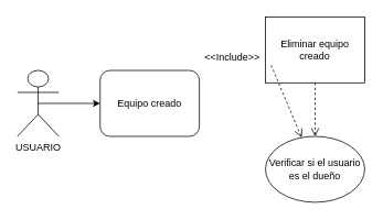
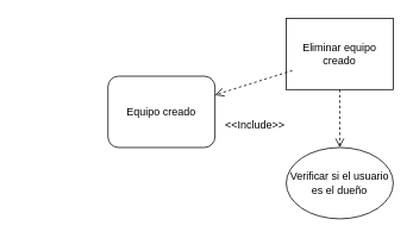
  <mxCell id="0" />
  <mxCell id="1" parent="0" />
- <mxCell id="2" value="USUARIO" style="shape=umlActor;verticalLabelPosition=bottom;verticalAlign=top;html=1;outlineConnect=0;" vertex="1" parent="1"><mxGeometry x="20" y="85" width="50" height="80" as="geometry" /></mxCell>
  <mxCell id="3" value="Equipo creado" style="whiteSpace=wrap;html=1;rounded=1;" vertex="1" parent="1"><mxGeometry x="120" y="85" width="120" height="80" as="geometry" /></mxCell>
- <mxCell id="4" value="" style="endArrow=classic;html=1;rounded=0;exitX=0.5;exitY=0.5;exitDx=0;exitDy=0;exitPerimeter=0;entryX=0;entryY=0.5;entryDx=0;entryDy=0;" edge="1" parent="1" source="2" target="3"><mxGeometry width="50" height="50" relative="1" as="geometry"><mxPoint x="80" y="165" as="sourcePoint" /><mxPoint x="130" y="115" as="targetPoint" /></mxGeometry></mxCell>
  <mxCell id="5" value="Eliminar equipo creado" style="whiteSpace=wrap;html=1;rounded=0;" vertex="1" parent="1"><mxGeometry x="320" y="20" width="120" height="80" as="geometry" /></mxCell>
- <mxCell id="6" value="&amp;lt;&amp;lt;Include&amp;gt;&amp;gt;" style="text;html=1;align=center;verticalAlign=middle;whiteSpace=wrap;rounded=0;" vertex="1" parent="1"><mxGeometry x="250" y="55" width="60" height="30" as="geometry" /></mxCell>
- <mxCell id="7" value="" style="html=1;verticalAlign=bottom;endArrow=open;dashed=1;endSize=8;curved=0;rounded=0;exitX=0.057;exitY=0.733;exitDx=0;exitDy=0;exitPerimeter=0;" edge="1" parent="1" source="5" target="9"><mxGeometry relative="1" as="geometry"><mxPoint x="370" y="124.5" as="sourcePoint" /><mxPoint x="290" y="124.5" as="targetPoint" /></mxGeometry></mxCell>
+ <mxCell id="6" value="&amp;lt;&amp;lt;Include&amp;gt;&amp;gt;" style="text;html=1;align=center;verticalAlign=middle;whiteSpace=wrap;rounded=0;" vertex="1" parent="1"><mxGeometry x="255" y="125" width="60" height="30" as="geometry" /></mxCell>
+ <mxCell id="7" value="" style="html=1;verticalAlign=bottom;endArrow=open;dashed=1;endSize=8;curved=0;rounded=0;exitX=0.057;exitY=0.733;exitDx=0;exitDy=0;exitPerimeter=0;" edge="1" parent="1" source="5" target="3"><mxGeometry relative="1" as="geometry"><mxPoint x="370" y="124.5" as="sourcePoint" /><mxPoint x="290" y="124.5" as="targetPoint" /></mxGeometry></mxCell>
  <mxCell id="8" value="" style="html=1;verticalAlign=bottom;endArrow=open;dashed=1;endSize=8;curved=0;rounded=0;exitX=0.5;exitY=1;exitDx=0;exitDy=0;" edge="1" parent="1" source="5"><mxGeometry relative="1" as="geometry"><mxPoint x="400" y="110.5" as="sourcePoint" /><mxPoint x="380" y="165" as="targetPoint" /></mxGeometry></mxCell>
  <mxCell id="9" value="Verificar si el usuario es el dueño" style="ellipse;whiteSpace=wrap;html=1;" vertex="1" parent="1"><mxGeometry x="320" y="165" width="120" height="80" as="geometry" /></mxCell>
